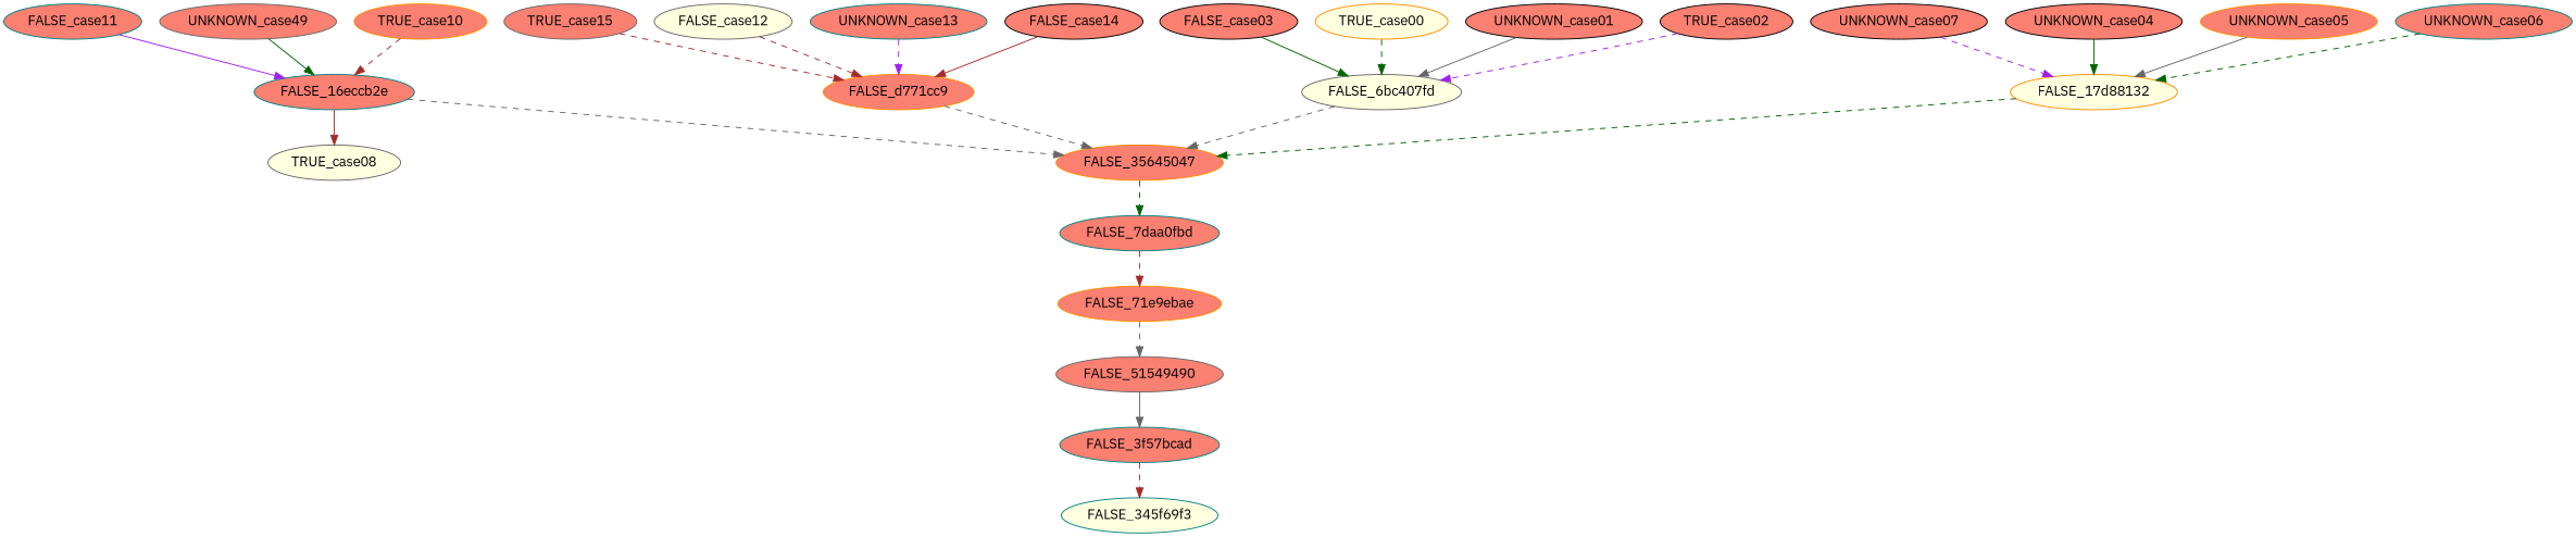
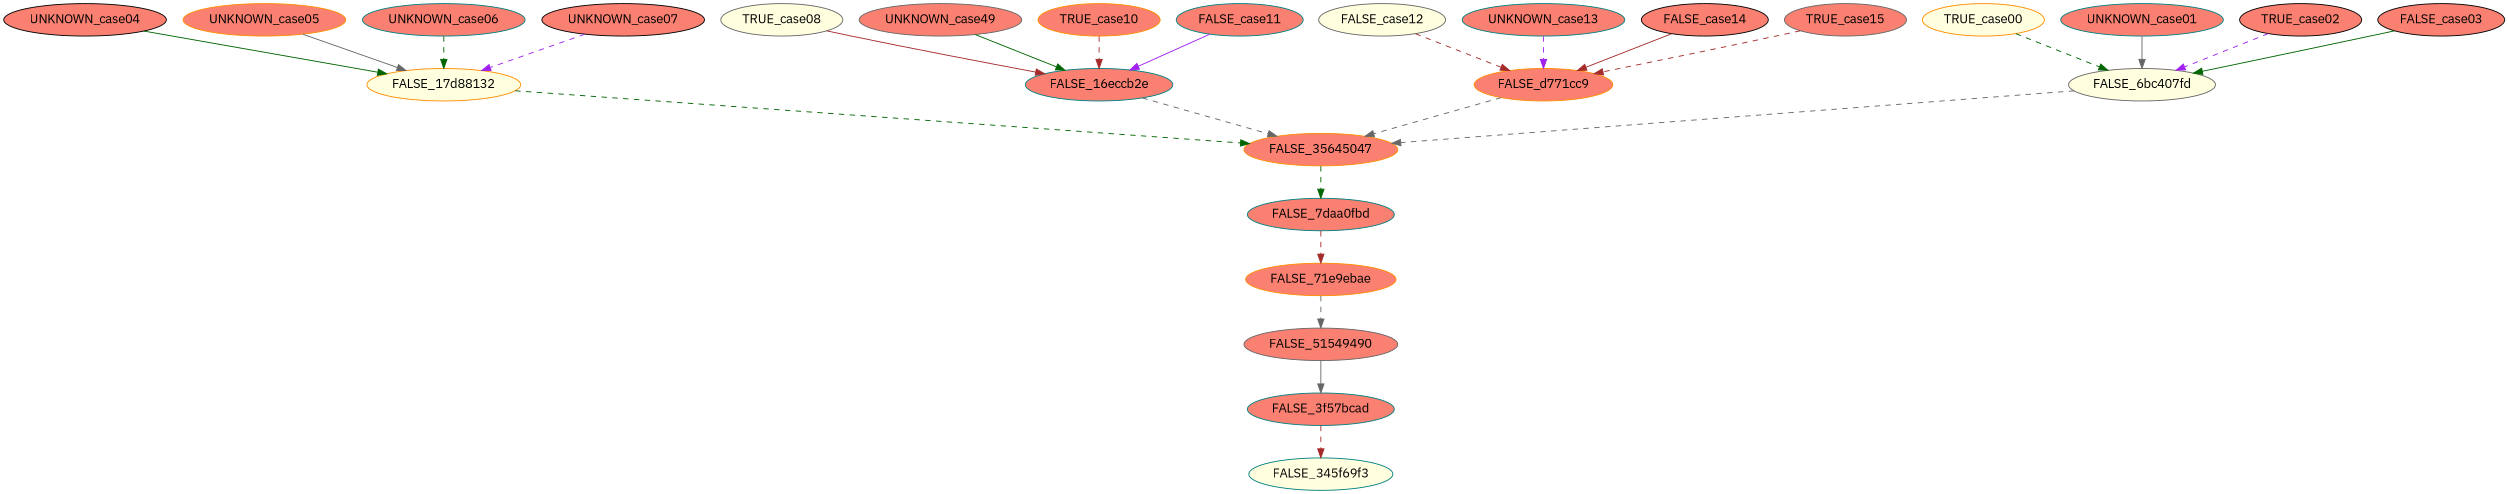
  digraph {
    fontname="IBM Plex Sans"
    node [color=teal fillcolor=salmon fontname="IBM Plex Sans" style=filled]
    edge [color=darkgreen fontname="IBM Plex Sans" style=dashed]
    TRUE_case00 [color=darkorange fillcolor=lightyellow]
    FALSE_6bc407fd [color=gray40 fillcolor=lightyellow]
    FALSE_35645047 [color=darkorange]
    FALSE_7daa0fbd
-   UNKNOWN_case01 [color=black]
+   UNKNOWN_case01
    TRUE_case02 [color=black]
    FALSE_case03 [color=black]
    UNKNOWN_case04 [color=black]
    n9 [color=darkorange fillcolor=lightyellow label=FALSE_17d88132]
    UNKNOWN_case05 [color=darkorange]
    UNKNOWN_case06
    UNKNOWN_case07 [color=black]
    TRUE_case08 [color=gray40 fillcolor=lightyellow]
    FALSE_16eccb2e
    n15 [color=gray40 label=UNKNOWN_case49]
    TRUE_case10 [color=darkorange]
    FALSE_case11
    FALSE_case12 [color=gray40 fillcolor=lightyellow]
    FALSE_d771cc9 [color=darkorange]
    UNKNOWN_case13
    FALSE_case14 [color=black]
    TRUE_case15 [color=gray40]
    FALSE_71e9ebae [color=darkorange]
    FALSE_51549490 [color=gray40]
    FALSE_3f57bcad
    FALSE_345f69f3 [fillcolor=lightyellow]
    TRUE_case00 -> FALSE_6bc407fd
    FALSE_6bc407fd -> FALSE_35645047 [color=gray40]
    FALSE_35645047 -> FALSE_7daa0fbd
    FALSE_7daa0fbd -> FALSE_71e9ebae [color=brown]
    UNKNOWN_case01 -> FALSE_6bc407fd [color=gray40 style=solid]
    TRUE_case02 -> FALSE_6bc407fd [color=purple]
    FALSE_case03 -> FALSE_6bc407fd [style=solid]
    UNKNOWN_case04 -> n9 [style=solid]
    n9 -> FALSE_35645047
    UNKNOWN_case05 -> n9 [color=gray40 style=solid]
    UNKNOWN_case06 -> n9
    UNKNOWN_case07 -> n9 [color=purple]
-   FALSE_16eccb2e -> TRUE_case08 [color=brown style=solid]
+   TRUE_case08 -> FALSE_16eccb2e [color=brown style=solid]
    FALSE_16eccb2e -> FALSE_35645047 [color=gray40]
    n15 -> FALSE_16eccb2e [style=solid]
    TRUE_case10 -> FALSE_16eccb2e [color=brown]
    FALSE_case11 -> FALSE_16eccb2e [color=purple style=solid]
    FALSE_case12 -> FALSE_d771cc9 [color=brown]
    FALSE_d771cc9 -> FALSE_35645047 [color=gray40]
    UNKNOWN_case13 -> FALSE_d771cc9 [color=purple]
    FALSE_case14 -> FALSE_d771cc9 [color=brown style=solid]
    TRUE_case15 -> FALSE_d771cc9 [color=brown]
    FALSE_71e9ebae -> FALSE_51549490 [color=gray40]
    FALSE_51549490 -> FALSE_3f57bcad [color=gray40 style=solid]
    FALSE_3f57bcad -> FALSE_345f69f3 [color=brown]
  }
